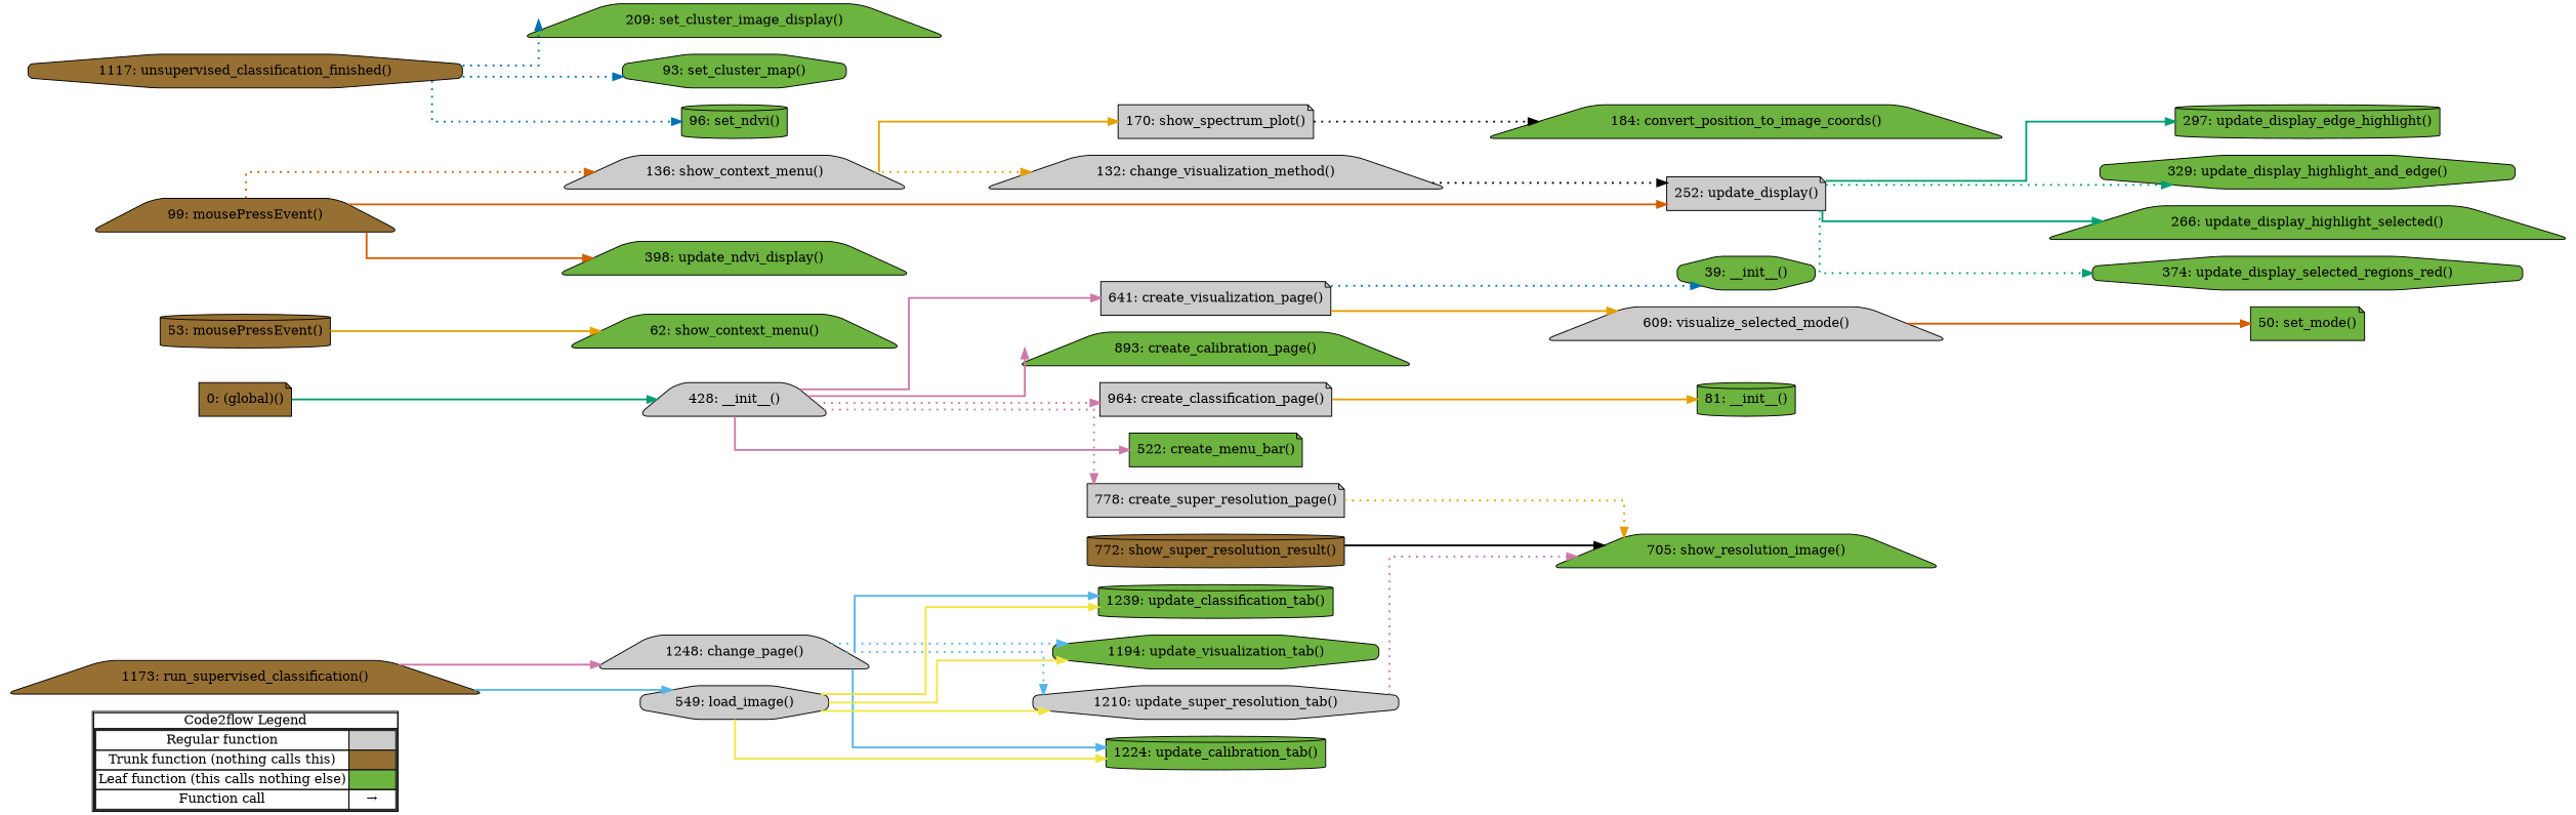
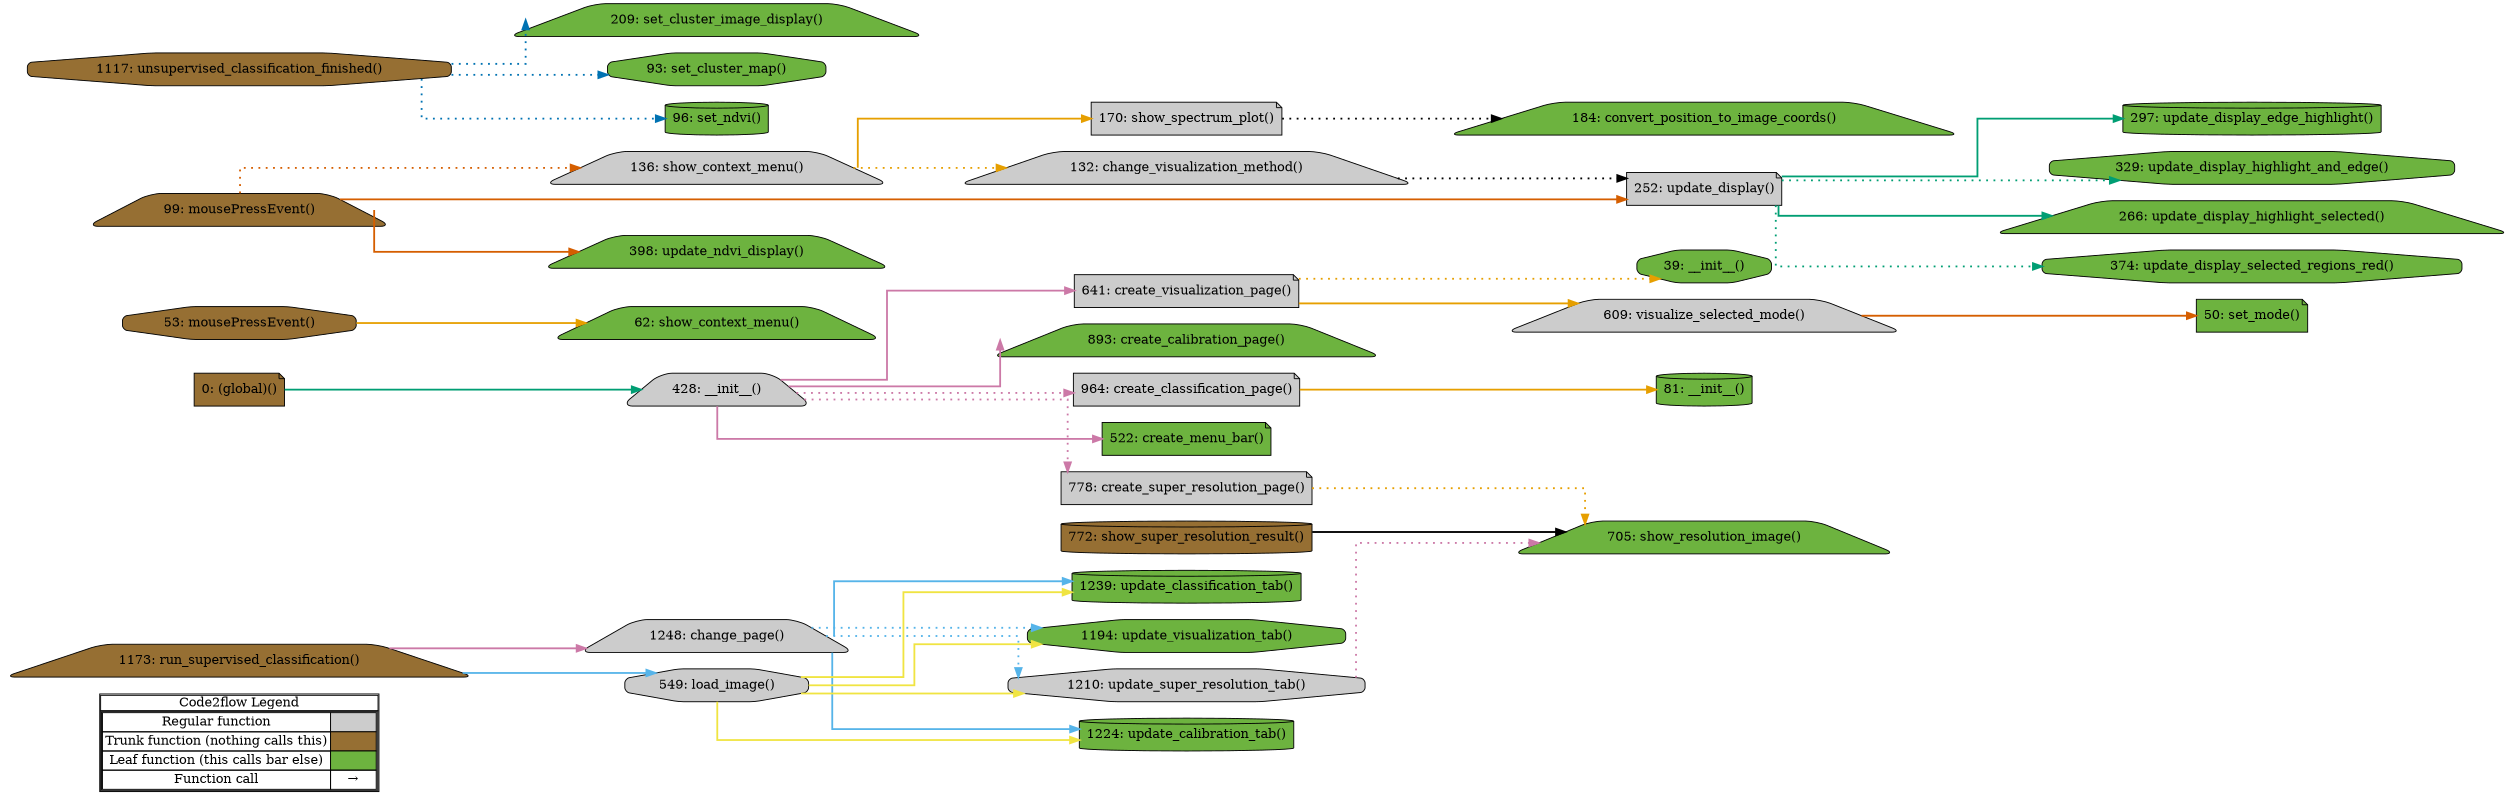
  digraph {
    concentrate=true
    rankdir=LR
    splines=ortho
    node [shape=trapezium fillcolor="#6db33f" style="rounded,filled"]
    edge [color="#E69F00" penwidth=2 style=dotted]
-   n1 [label=<         <table cellspacing="0" cellpadding="0" border="1"><tr><td>Code2flow Legend</td></tr><tr><td>         <table cellspacing="0">         <tr><td>Regular function</td><td width="50px" bgcolor='#cccccc'></td></tr>         <tr><td>Trunk function (nothing calls this)</td><td bgcolor='#966F33'></td></tr>         <tr><td>Leaf function (this calls nothing else)</td><td bgcolor='#6db33f'></td></tr>         <tr><td>Function call</td><td><font color='black'>&#8594;</font></td></tr>         </table></td></tr></table>         > margin=0 shape=none fillcolor="" style=""]
+   n1 [label=<         <table cellspacing="0" cellpadding="0" border="1"><tr><td>Code2flow Legend</td></tr><tr><td>         <table cellspacing="0">         <tr><td>Regular function</td><td width="50px" bgcolor='#cccccc'></td></tr>         <tr><td>Trunk function (nothing calls this)</td><td bgcolor='#966F33'></td></tr>         <tr><td>Leaf function (this calls bar else)</td><td bgcolor='#6db33f'></td></tr>         <tr><td>Function call</td><td><font color='black'>&#8594;</font></td></tr>         </table></td></tr></table>         > margin=0 shape=none fillcolor="" style=""]
    n2 [label="39: __init__()" shape=octagon]
-   n3 [fillcolor="#966F33" label="53: mousePressEvent()" shape=cylinder]
+   n3 [fillcolor="#966F33" label="53: mousePressEvent()" shape=octagon]
    n4 [label="50: set_mode()" shape=note]
    n5 [label="62: show_context_menu()"]
    n6 [label="81: __init__()" shape=cylinder]
    n7 [fillcolor="#cccccc" label="132: change_visualization_method()"]
    n8 [label="184: convert_position_to_image_coords()"]
    n9 [fillcolor="#966F33" label="99: mousePressEvent()"]
    n10 [label="209: set_cluster_image_display()"]
    n11 [label="93: set_cluster_map()" shape=octagon]
    n12 [label="96: set_ndvi()" shape=cylinder]
    n13 [fillcolor="#cccccc" label="136: show_context_menu()"]
    n14 [fillcolor="#cccccc" label="170: show_spectrum_plot()" shape=note]
    n15 [fillcolor="#cccccc" label="252: update_display()" shape=note]
    n16 [label="297: update_display_edge_highlight()" shape=cylinder]
    n17 [label="329: update_display_highlight_and_edge()" shape=octagon]
    n18 [label="266: update_display_highlight_selected()"]
    n19 [label="374: update_display_selected_regions_red()" shape=octagon]
    n20 [label="398: update_ndvi_display()"]
    n21 [fillcolor="#cccccc" label="428: __init__()"]
    n22 [fillcolor="#cccccc" label="1248: change_page()"]
    n23 [label="893: create_calibration_page()"]
    n24 [fillcolor="#cccccc" label="964: create_classification_page()" shape=note]
    n25 [label="522: create_menu_bar()" shape=note]
    n26 [fillcolor="#cccccc" label="778: create_super_resolution_page()" shape=note]
    n27 [fillcolor="#cccccc" label="641: create_visualization_page()" shape=note]
    n28 [fillcolor="#cccccc" label="549: load_image()" shape=octagon]
    n29 [fillcolor="#966F33" label="1173: run_supervised_classification()"]
    n30 [label="705: show_resolution_image()"]
    n31 [fillcolor="#966F33" label="772: show_super_resolution_result()" shape=cylinder]
    n32 [fillcolor="#966F33" label="1117: unsupervised_classification_finished()" shape=octagon]
    n33 [label="1224: update_calibration_tab()" shape=cylinder]
    n34 [label="1239: update_classification_tab()" shape=cylinder]
    n35 [fillcolor="#cccccc" label="1210: update_super_resolution_tab()" shape=octagon]
    n36 [label="1194: update_visualization_tab()" shape=octagon]
    n37 [fillcolor="#cccccc" label="609: visualize_selected_mode()"]
    n38 [fillcolor="#966F33" label="0: (global)()" shape=note]
    subgraph sub_1 {
      label=legend
      rank=min
      n1
    }
    subgraph sub_2 {
      label="File: main_window"
      style=dotted
      n38
      subgraph sub_3 {
        label="Class: ClickableImage"
        style=dotted
        n2
        n3
        n4
        n5
      }
      subgraph sub_4 {
        label="Class: ClassificationImageLabel"
        style=dotted
        n6
        n7
        n8
        n9
        n10
        n11
        n12
        n13
        n14
        n15
        n16
        n17
        n18
        n19
        n20
      }
      subgraph sub_5 {
        label="Class: MainWindow"
        style=dotted
        n21
        n22
        n23
        n24
        n25
        n26
        n27
        n28
        n29
        n30
        n31
        n32
        n33
        n34
        n35
        n36
        n37
      }
    }
    n3 -> n5 [style=solid]
    n7 -> n15 [color="#000000"]
    n9 -> n13 [color="#D55E00"]
    n9 -> n15 [color="#D55E00" style=solid]
    n9 -> n20 [color="#D55E00" style=bold]
    n13 -> n7
    n13 -> n14 [style=bold]
    n14 -> n8 [color="#000000"]
    n15 -> n16 [color="#009E73" style=bold]
    n15 -> n17 [color="#009E73"]
    n15 -> n18 [color="#009E73" style=solid]
    n15 -> n19 [color="#009E73"]
    n21 -> n23 [color="#CC79A7" style=bold]
    n21 -> n24 [color="#CC79A7"]
    n21 -> n25 [color="#CC79A7" style=bold]
    n21 -> n26 [color="#CC79A7"]
    n21 -> n27 [color="#CC79A7" style=solid]
    n22 -> n33 [color="#56B4E9" style=solid]
    n22 -> n34 [color="#56B4E9" style=bold]
    n22 -> n35 [color="#56B4E9"]
    n22 -> n36 [color="#56B4E9"]
    n24 -> n6 [style=solid]
    n26 -> n30
    n26 -> n30 [style=""]
-   n27 -> n2 [color="#0072B2"]
+   n27 -> n2
    n27 -> n37 [style=solid]
    n27 -> n37 [style=""]
    n27 -> n37 [style=""]
    n27 -> n37 [style=""]
    n27 -> n37 [style=""]
    n27 -> n37 [style=""]
    n27 -> n37 [style=""]
    n27 -> n37 [style=""]
    n28 -> n33 [color="#F0E442" style=""]
    n28 -> n34 [color="#F0E442" style=""]
    n28 -> n35 [color="#F0E442" style=""]
    n28 -> n36 [color="#F0E442" style=""]
    n29 -> n22 [color="#CC79A7" style=bold]
    n29 -> n28 [color="#56B4E9" style=bold]
    n31 -> n30 [color="#000000" style=bold]
    n32 -> n10 [color="#0072B2"]
    n32 -> n11 [color="#0072B2"]
    n32 -> n12 [color="#0072B2"]
    n35 -> n30 [color="#CC79A7"]
    n37 -> n4 [color="#D55E00" style=bold]
    n38 -> n21 [color="#009E73" style=bold]
  }
